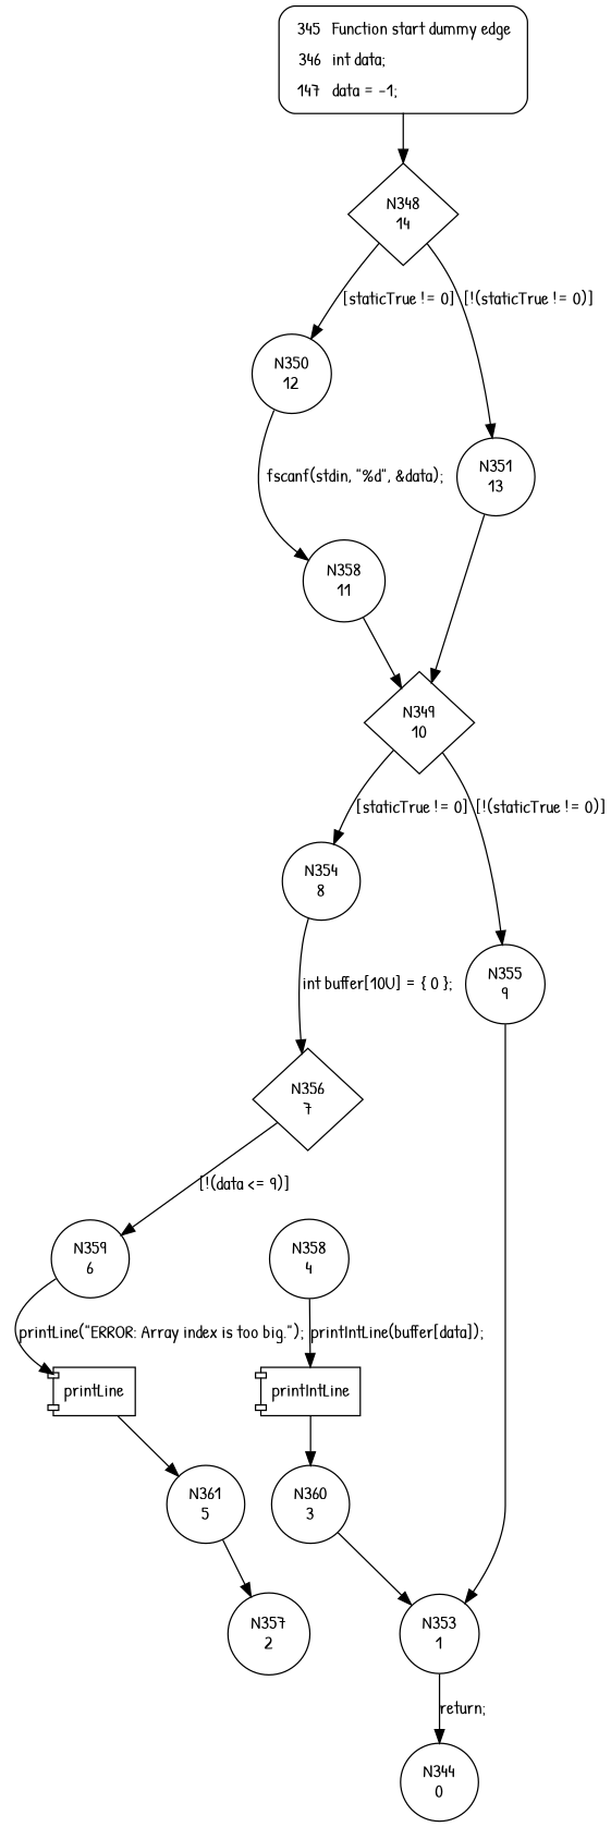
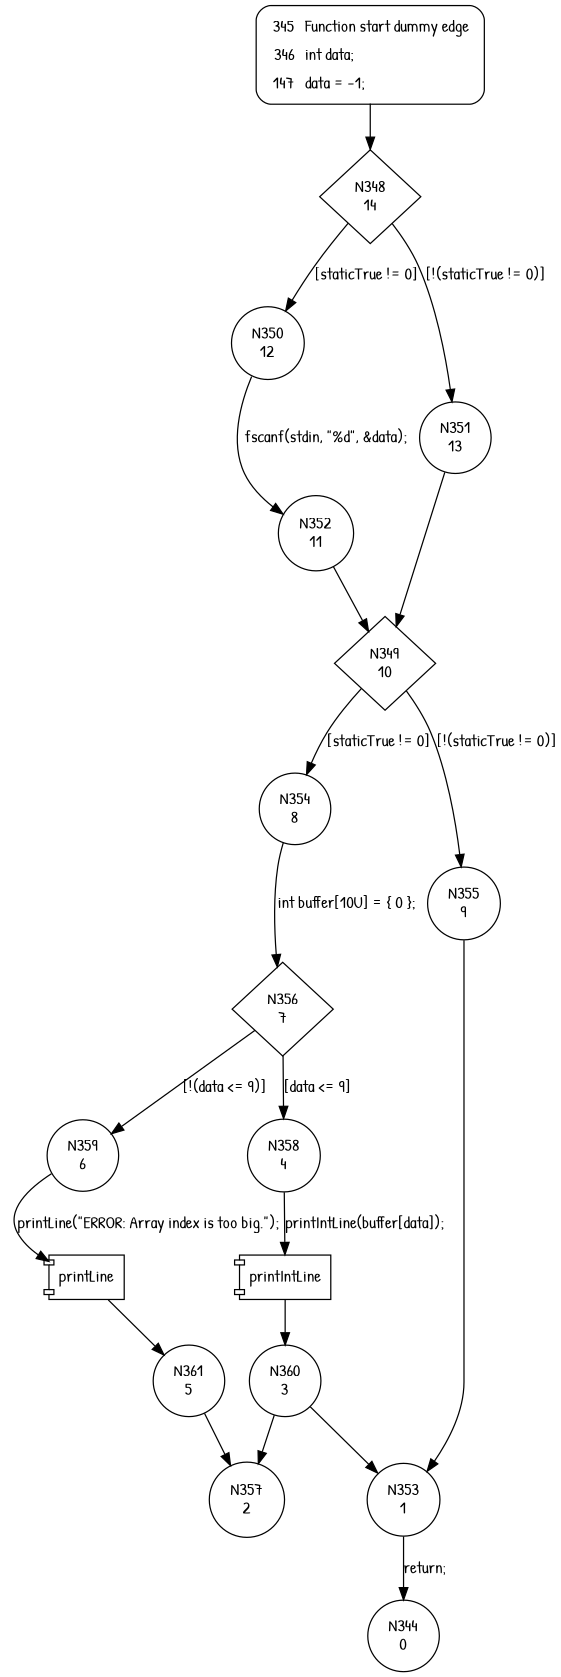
  digraph {
    fontname="Patrick Hand"
    node [fontname="Patrick Hand" shape=circle]
    edge [fontname="Patrick Hand"]
    n1 [label="N348\n14" shape=diamond]
    n2 [label="N350\n12"]
    n3 [label="N351\n13"]
-   n4 [label="N358\n11"]
+   n4 [label="N352\n11"]
    n5 [label="N349\n10" shape=diamond]
    n6 [label="N354\n8"]
    n7 [label="N355\n9"]
    n8 [label="N356\n7" shape=diamond]
    n9 [label="N353\n1"]
    n10 [label="N358\n4"]
    n11 [label="N359\n6"]
    n12 [label="N344\n0"]
    n13 [label=printIntLine shape=component]
    n14 [label=printLine shape=component]
    n15 [label="N360\n3"]
    n16 [label="N361\n5"]
    n17 [label="N357\n2"]
    n18 [fillcolor=white label=<<table border="0" cellborder="0" cellpadding="3" bgcolor="white"><tr><td align="right">345</td><td align="left">Function start dummy edge</td></tr><tr><td align="right">346</td><td align="left">int data;</td></tr><tr><td align="right">147</td><td align="left">data = -1;</td></tr></table>> penwidth=1 shape=Mrecord style="filled,bold"]
    n1 -> n2 [label="[staticTrue != 0]"]
    n1 -> n3 [label="[!(staticTrue != 0)]"]
    n2 -> n4 [label="fscanf(stdin, \"%d\", &data);"]
    n3 -> n5
    n4 -> n5
    n5 -> n6 [label="[staticTrue != 0]"]
    n5 -> n7 [label="[!(staticTrue != 0)]"]
    n6 -> n8 [label="int buffer[10U] = { 0 };"]
    n7 -> n9
+   n8 -> n10 [label="[data <= 9]"]
    n8 -> n11 [label="[!(data <= 9)]"]
    n9 -> n12 [label="return;"]
    n10 -> n13 [label="printIntLine(buffer[data]);"]
    n11 -> n14 [label="printLine(\"ERROR: Array index is too big.\");"]
    n13 -> n15
    n14 -> n16
    n15 -> n9
+   n15 -> n17
    n16 -> n17
    n18 -> n1
  }
